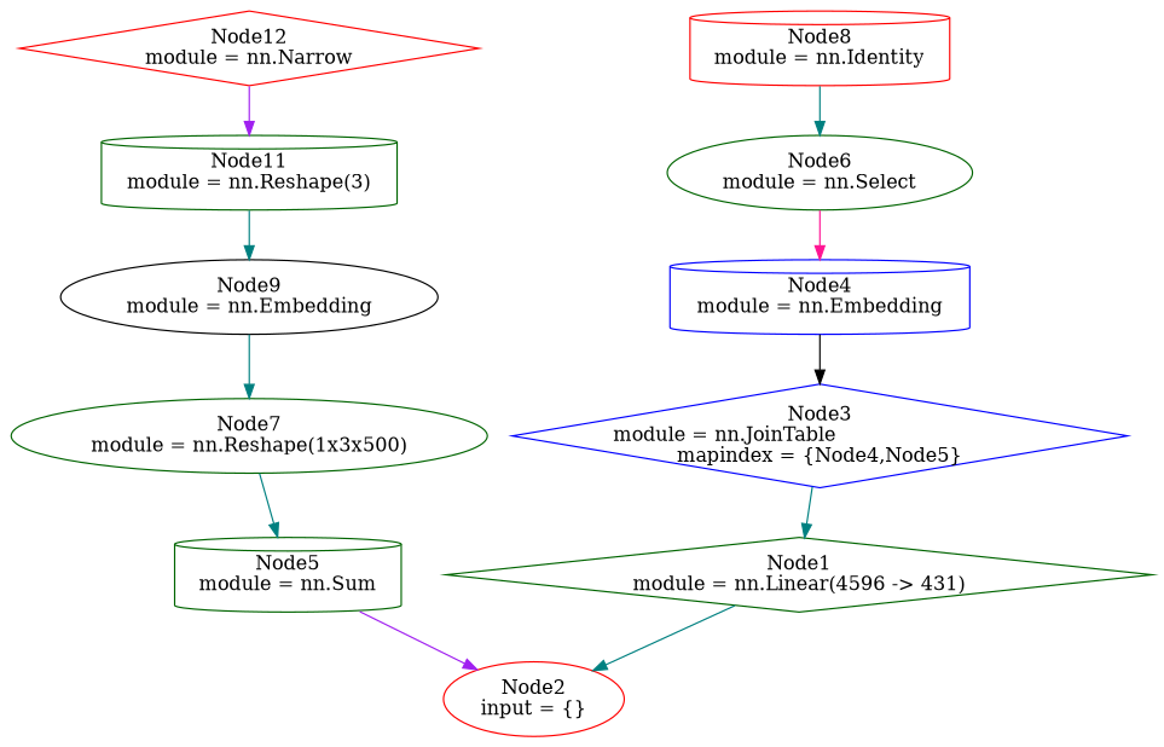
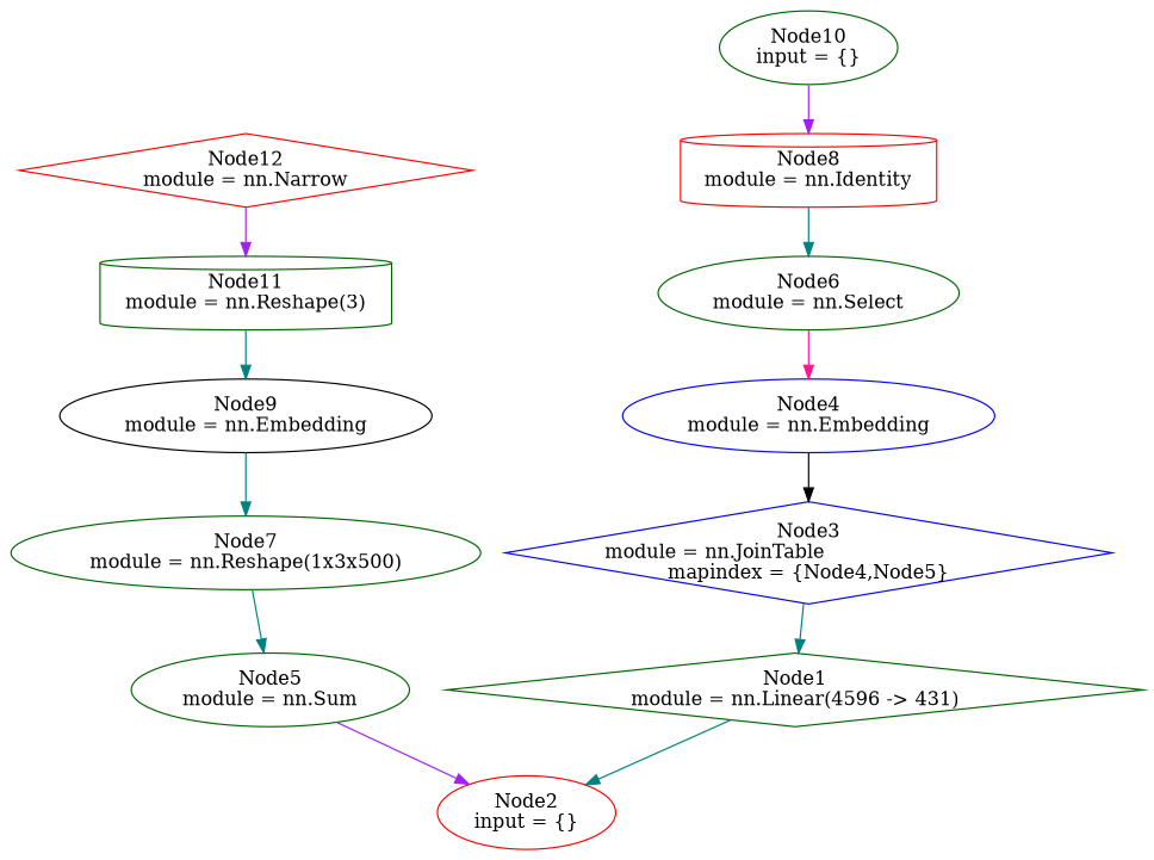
  digraph {
    node [color=darkgreen shape=ellipse]
    edge [color=teal]
    n1 [height=0.74639 label="Node1\nmodule = nn.Linear(4596 -> 431)" shape=diamond width=3.9798]
    n2 [color=red height=0.74639 label="Node2\ninput = {}" width=1.449]
    n3 [color=blue height=1.041 label="Node3\nmodule = nn.JoinTable\lmapindex = {Node4,Node5}" shape=diamond width=3.4507]
-   n4 [color=blue height=0.74639 label="Node4\nmodule = nn.Embedding" shape=cylinder width=3.0124]
-   n5 [height=0.74639 label="Node5\nmodule = nn.Sum" shape=cylinder width=2.2781]
+   n4 [color=blue height=0.74639 label="Node4\nmodule = nn.Embedding" width=3.0124]
+   n5 [height=0.74639 label="Node5\nmodule = nn.Sum" width=2.2781]
    n6 [height=0.74639 label="Node6\nmodule = nn.Select" width=2.4261]
    n7 [height=0.74639 label="Node7\nmodule = nn.Reshape(1x3x500)" width=3.7843]
    n8 [color=red height=0.74639 label="Node8\nmodule = nn.Identity" shape=cylinder width=2.6117]
    n9 [color=red height=0.74639 label="Node12\nmodule = nn.Narrow" shape=diamond width=2.588]
    n10 [height=0.74639 label="Node11\nmodule = nn.Reshape(3)" shape=cylinder width=2.9789]
    n11 [color=black height=0.74639 label="Node9\nmodule = nn.Embedding" width=3.0124]
+   n12 [height=0.74639 label="Node10\ninput = {}" width=1.449]
    n1 -> n2
    n3 -> n1
    n4 -> n3 [color=black]
    n5 -> n2 [color=purple]
    n6 -> n4 [color=deeppink]
    n7 -> n5
    n8 -> n6
    n9 -> n10 [color=purple]
    n10 -> n11
    n11 -> n7
+   n12 -> n8 [color=purple]
  }
